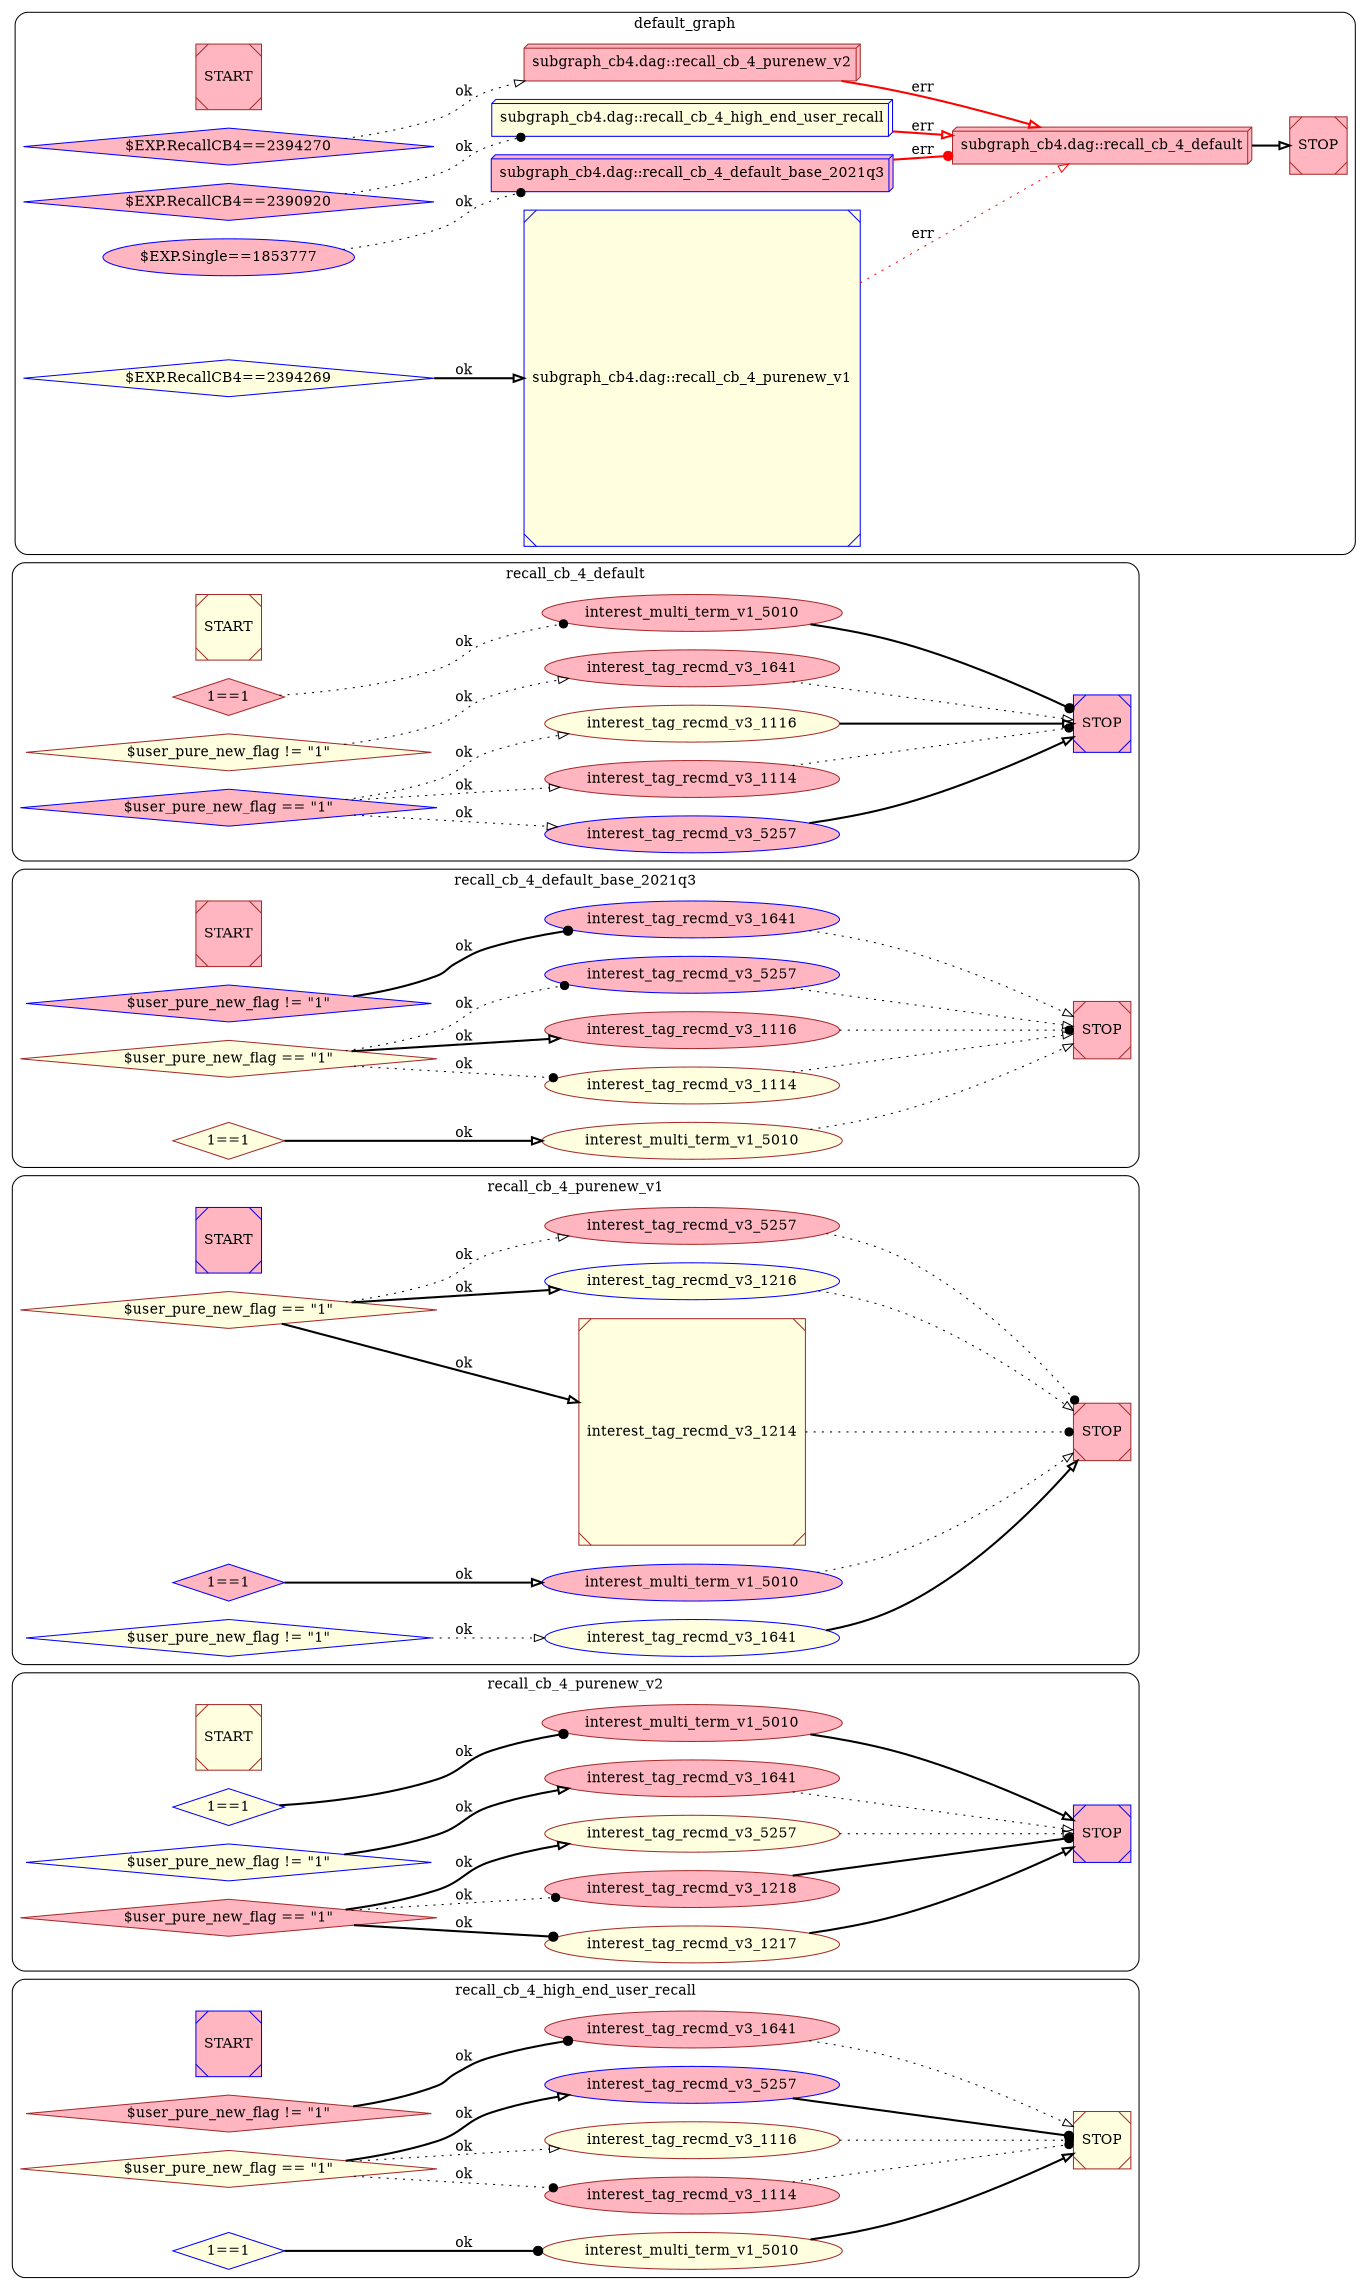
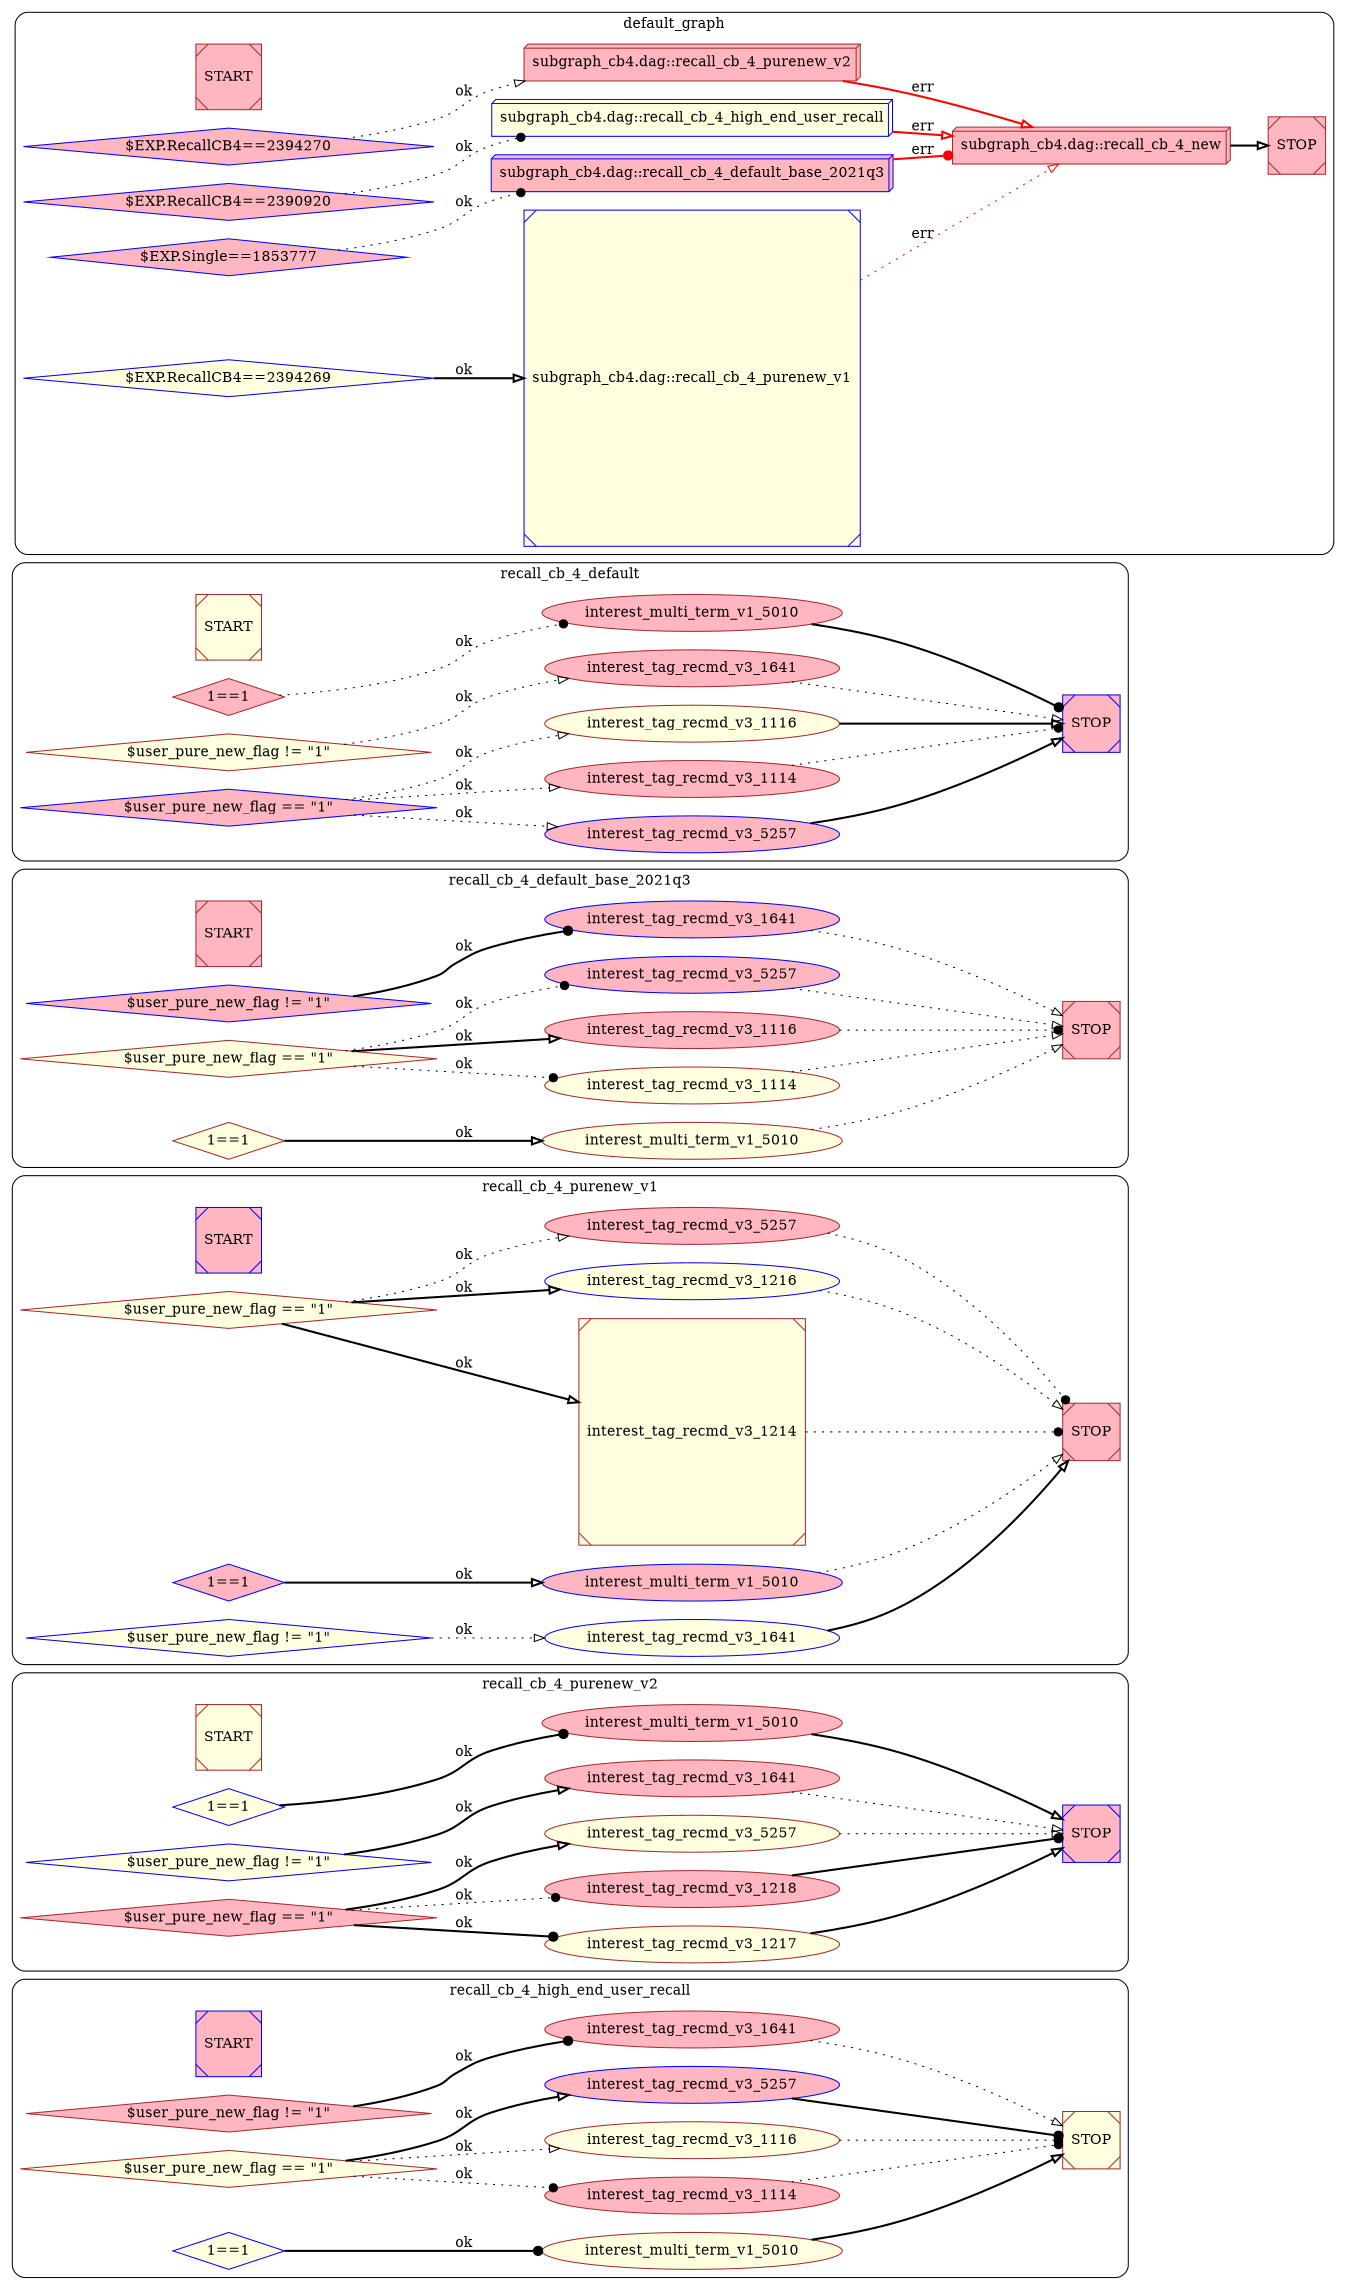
  digraph {
    rankdir=LR
    node [color=brown fillcolor=lightpink style=filled]
    edge [arrowhead=onormal style=dotted]
    n1 [color=blue label=START shape=Msquare]
    n2 [fillcolor=lightyellow label=STOP shape=Msquare]
    n3 [label="$user_pure_new_flag != \"1\"" shape=diamond]
    n4 [label=interest_tag_recmd_v3_1641]
    n5 [fillcolor=lightyellow label="$user_pure_new_flag == \"1\"" shape=diamond]
    n6 [label=interest_tag_recmd_v3_1114]
    n7 [fillcolor=lightyellow label=interest_tag_recmd_v3_1116]
    n8 [color=blue label=interest_tag_recmd_v3_5257]
    n9 [color=blue fillcolor=lightyellow label="1==1" shape=diamond]
    n10 [fillcolor=lightyellow label=interest_multi_term_v1_5010]
    n11 [fillcolor=lightyellow label=START shape=Msquare]
    n12 [color=blue label=STOP shape=Msquare]
    n13 [color=blue fillcolor=lightyellow label="1==1" shape=diamond]
    n14 [label=interest_multi_term_v1_5010]
    n15 [color=blue fillcolor=lightyellow label="$user_pure_new_flag != \"1\"" shape=diamond]
    n16 [label=interest_tag_recmd_v3_1641]
    n17 [label="$user_pure_new_flag == \"1\"" shape=diamond]
    n18 [fillcolor=lightyellow label=interest_tag_recmd_v3_1217]
    n19 [label=interest_tag_recmd_v3_1218]
    n20 [fillcolor=lightyellow label=interest_tag_recmd_v3_5257]
    n21 [color=blue label=START shape=Msquare]
    n22 [label=STOP shape=Msquare]
    n23 [fillcolor=lightyellow label="$user_pure_new_flag == \"1\"" shape=diamond]
    n24 [fillcolor=lightyellow label=interest_tag_recmd_v3_1214 shape=Msquare]
    n25 [color=blue fillcolor=lightyellow label=interest_tag_recmd_v3_1216]
    n26 [label=interest_tag_recmd_v3_5257]
    n27 [color=blue label="1==1" shape=diamond]
    n28 [color=blue label=interest_multi_term_v1_5010]
    n29 [color=blue fillcolor=lightyellow label="$user_pure_new_flag != \"1\"" shape=diamond]
    n30 [color=blue fillcolor=lightyellow label=interest_tag_recmd_v3_1641]
    n31 [label=START shape=Msquare]
    n32 [label=STOP shape=Msquare]
    n33 [fillcolor=lightyellow label=interest_multi_term_v1_5010]
    n34 [color=blue label="$user_pure_new_flag != \"1\"" shape=diamond]
    n35 [color=blue label=interest_tag_recmd_v3_1641]
    n36 [fillcolor=lightyellow label="$user_pure_new_flag == \"1\"" shape=diamond]
    n37 [fillcolor=lightyellow label=interest_tag_recmd_v3_1114]
    n38 [label=interest_tag_recmd_v3_1116]
    n39 [color=blue label=interest_tag_recmd_v3_5257]
    n40 [fillcolor=lightyellow label="1==1" shape=diamond]
    n41 [fillcolor=lightyellow label=START shape=Msquare]
    n42 [color=blue label=STOP shape=Msquare]
    n43 [color=blue label=interest_tag_recmd_v3_5257]
    n44 [label="1==1" shape=diamond]
    n45 [label=interest_multi_term_v1_5010]
    n46 [fillcolor=lightyellow label="$user_pure_new_flag != \"1\"" shape=diamond]
    n47 [label=interest_tag_recmd_v3_1641]
    n48 [color=blue label="$user_pure_new_flag == \"1\"" shape=diamond]
    n49 [label=interest_tag_recmd_v3_1114]
    n50 [fillcolor=lightyellow label=interest_tag_recmd_v3_1116]
    n51 [label=START shape=Msquare]
    n52 [label=STOP shape=Msquare]
    n53 [color=blue label="$EXP.RecallCB4==2394270" shape=diamond]
    n54 [label="subgraph_cb4.dag::recall_cb_4_purenew_v2" shape=box3d]
    n55 [color=blue label="$EXP.RecallCB4==2390920" shape=diamond]
    n56 [color=blue fillcolor=lightyellow label="subgraph_cb4.dag::recall_cb_4_high_end_user_recall" shape=box3d]
-   n57 [label="subgraph_cb4.dag::recall_cb_4_default" shape=box3d]
-   n58 [color=blue label="$EXP.Single==1853777" shape=ellipse]
+   n57 [label="subgraph_cb4.dag::recall_cb_4_new" shape=box3d]
+   n58 [color=blue label="$EXP.Single==1853777" shape=diamond]
    n59 [color=blue label="subgraph_cb4.dag::recall_cb_4_default_base_2021q3" shape=box3d]
    n60 [color=blue fillcolor=lightyellow label="subgraph_cb4.dag::recall_cb_4_purenew_v1" shape=Msquare]
    n61 [color=blue fillcolor=lightyellow label="$EXP.RecallCB4==2394269" shape=diamond]
    subgraph cluster_1 {
      label=recall_cb_4_high_end_user_recall
      style=rounded
      n1
      n2
      n3
      n4
      n5
      n6
      n7
      n8
      n9
      n10
    }
    subgraph cluster_2 {
      label=recall_cb_4_purenew_v2
      style=rounded
      n11
      n12
      n13
      n14
      n15
      n16
      n17
      n18
      n19
      n20
    }
    subgraph cluster_3 {
      label=recall_cb_4_purenew_v1
      style=rounded
      n21
      n22
      n23
      n24
      n25
      n26
      n27
      n28
      n29
      n30
    }
    subgraph cluster_4 {
      label=recall_cb_4_default_base_2021q3
      style=rounded
      n31
      n32
      n33
      n34
      n35
      n36
      n37
      n38
      n39
      n40
    }
    subgraph cluster_5 {
      label=recall_cb_4_default
      style=rounded
      n41
      n42
      n43
      n44
      n45
      n46
      n47
      n48
      n49
      n50
    }
    subgraph cluster_6 {
      label=default_graph
      style=rounded
      n51
      n52
      n53
      n54
      n55
      n56
      n57
      n58
      n59
      n60
      n61
    }
    n3 -> n4 [arrowhead=dot label=ok style=bold]
    n4 -> n2
    n5 -> n6 [arrowhead=dot label=ok]
    n5 -> n7 [label=ok]
    n5 -> n8 [label=ok style=bold]
    n6 -> n2 [arrowhead=dot]
    n7 -> n2 [arrowhead=dot]
    n8 -> n2 [arrowhead=dot style=bold]
    n9 -> n10 [arrowhead=dot label=ok style=bold]
    n10 -> n2 [style=bold]
    n13 -> n14 [arrowhead=dot label=ok style=bold]
    n14 -> n12 [style=bold]
    n15 -> n16 [label=ok style=bold]
    n16 -> n12
    n17 -> n18 [arrowhead=dot label=ok style=bold]
    n17 -> n19 [arrowhead=dot label=ok]
    n17 -> n20 [label=ok style=bold]
    n18 -> n12 [style=bold]
    n19 -> n12 [arrowhead=dot style=bold]
    n20 -> n12
    n23 -> n24 [label=ok style=bold]
    n23 -> n25 [label=ok style=bold]
    n23 -> n26 [label=ok]
    n24 -> n22 [arrowhead=dot]
    n25 -> n22
    n26 -> n22 [arrowhead=dot]
    n27 -> n28 [label=ok style=bold]
    n28 -> n22
    n29 -> n30 [label=ok]
    n30 -> n22 [style=bold]
    n33 -> n32
    n34 -> n35 [arrowhead=dot label=ok style=bold]
    n35 -> n32
    n36 -> n37 [arrowhead=dot label=ok]
    n36 -> n38 [label=ok style=bold]
    n36 -> n39 [arrowhead=dot label=ok]
    n37 -> n32
    n38 -> n32 [arrowhead=dot]
    n39 -> n32
    n40 -> n33 [label=ok style=bold]
    n43 -> n42 [style=bold]
    n44 -> n45 [arrowhead=dot label=ok]
    n45 -> n42 [arrowhead=dot style=bold]
    n46 -> n47 [label=ok]
    n47 -> n42
    n48 -> n43 [label=ok]
    n48 -> n49 [label=ok]
    n48 -> n50 [label=ok]
    n49 -> n42 [arrowhead=dot]
    n50 -> n42 [style=bold]
    n53 -> n54 [label=ok]
    n54 -> n57 [color=red label=err style=bold]
    n55 -> n56 [arrowhead=dot label=ok]
    n56 -> n57 [color=red label=err style=bold]
    n57 -> n52 [style=bold]
    n58 -> n59 [arrowhead=dot label=ok]
    n59 -> n57 [arrowhead=dot color=red label=err style=bold]
    n60 -> n57 [color=red label=err]
    n61 -> n60 [label=ok style=bold]
  }
